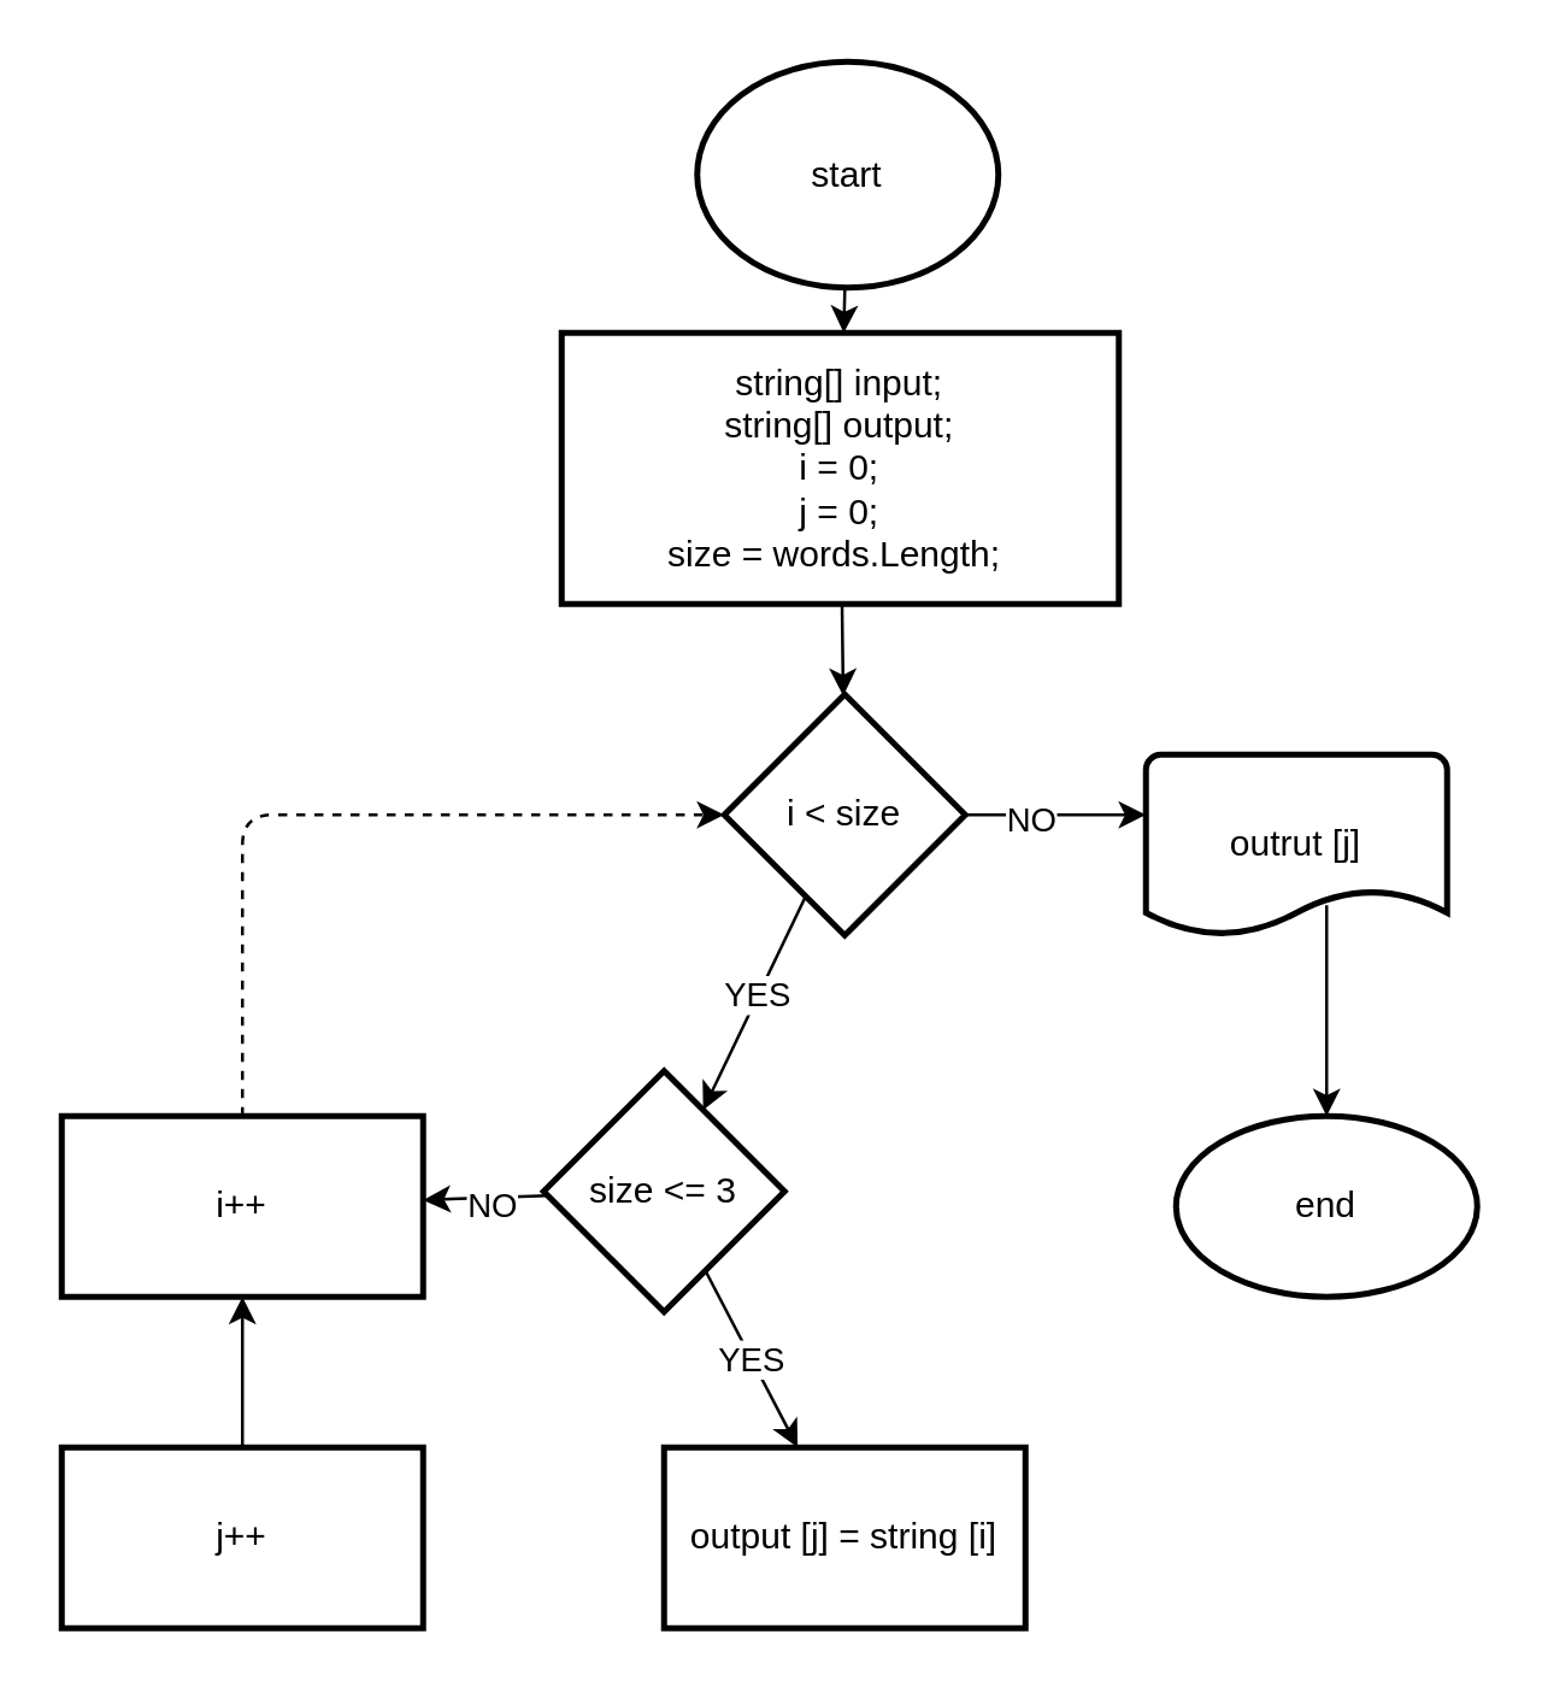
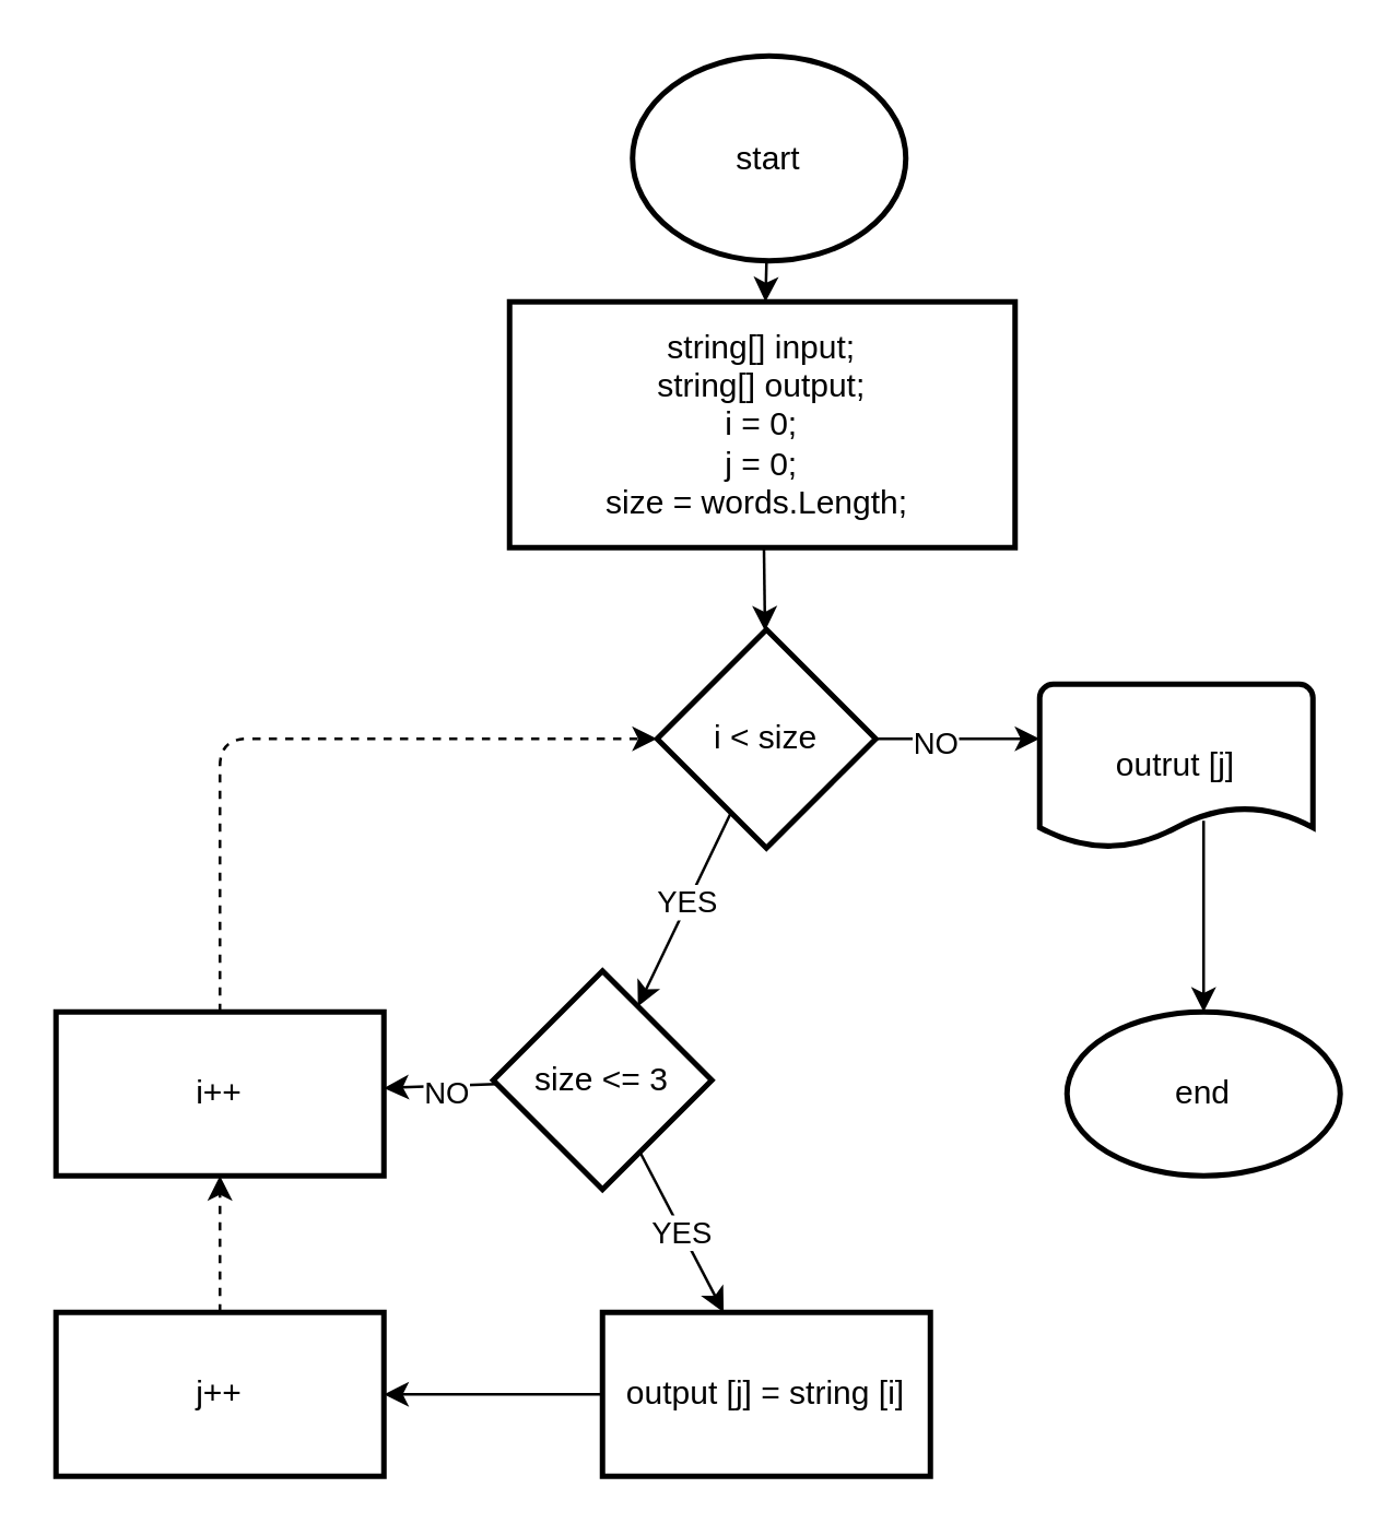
  <mxCell id="0" />
  <mxCell id="1" parent="0" />
  <mxCell id="2" value="" style="edgeStyle=none;html=1;" edge="1" parent="1" source="3" target="5"><mxGeometry relative="1" as="geometry" /></mxCell>
  <mxCell id="3" value="start" style="strokeWidth=2;html=1;shape=mxgraph.flowchart.start_1;whiteSpace=wrap;" vertex="1" parent="1"><mxGeometry x="231" y="20" width="100" height="75" as="geometry" /></mxCell>
  <mxCell id="4" value="" style="edgeStyle=none;html=1;" edge="1" parent="1" source="5" target="10"><mxGeometry relative="1" as="geometry" /></mxCell>
  <mxCell id="5" value="string[] input;&lt;br&gt;string[] output;&lt;br&gt;i = 0;&lt;br&gt;j = 0;&lt;br&gt;size = words.Length;&amp;nbsp;" style="whiteSpace=wrap;html=1;strokeWidth=2;" vertex="1" parent="1"><mxGeometry x="186" y="110" width="185" height="90" as="geometry" /></mxCell>
  <mxCell id="6" value="" style="edgeStyle=none;html=1;" edge="1" parent="1" source="10"><mxGeometry relative="1" as="geometry"><mxPoint x="380" y="270" as="targetPoint" /></mxGeometry></mxCell>
  <mxCell id="7" value="NO" style="edgeLabel;html=1;align=center;verticalAlign=middle;resizable=0;points=[];" vertex="1" connectable="0" parent="6"><mxGeometry x="-0.3" y="-1" relative="1" as="geometry"><mxPoint as="offset" /></mxGeometry></mxCell>
  <mxCell id="8" value="" style="edgeStyle=none;html=1;" edge="1" parent="1" source="10" target="17"><mxGeometry relative="1" as="geometry" /></mxCell>
  <mxCell id="9" value="YES" style="edgeLabel;html=1;align=center;verticalAlign=middle;resizable=0;points=[];" vertex="1" connectable="0" parent="8"><mxGeometry x="-0.08" y="-1" relative="1" as="geometry"><mxPoint as="offset" /></mxGeometry></mxCell>
  <mxCell id="10" value="i &amp;lt; size" style="rhombus;whiteSpace=wrap;html=1;strokeWidth=2;" vertex="1" parent="1"><mxGeometry x="240" y="230" width="80" height="80" as="geometry" /></mxCell>
  <mxCell id="11" value="" style="edgeStyle=none;html=1;" edge="1" parent="1"><mxGeometry relative="1" as="geometry"><mxPoint x="440" y="300" as="sourcePoint" /><mxPoint x="440" y="370" as="targetPoint" /></mxGeometry></mxCell>
  <mxCell id="12" value="outrut [j]" style="strokeWidth=2;html=1;shape=mxgraph.flowchart.document2;whiteSpace=wrap;size=0.25;" vertex="1" parent="1"><mxGeometry x="380" y="250" width="100" height="60" as="geometry" /></mxCell>
  <mxCell id="13" value="end" style="strokeWidth=2;html=1;shape=mxgraph.flowchart.start_1;whiteSpace=wrap;" vertex="1" parent="1"><mxGeometry x="390" y="370" width="100" height="60" as="geometry" /></mxCell>
  <mxCell id="14" value="YES" style="edgeStyle=none;html=1;" edge="1" parent="1" source="17" target="19"><mxGeometry relative="1" as="geometry" /></mxCell>
  <mxCell id="15" value="" style="edgeStyle=none;html=1;" edge="1" parent="1" source="17" target="23"><mxGeometry relative="1" as="geometry" /></mxCell>
  <mxCell id="16" value="NO" style="edgeLabel;html=1;align=center;verticalAlign=middle;resizable=0;points=[];" vertex="1" connectable="0" parent="15"><mxGeometry x="-0.06" y="2" relative="1" as="geometry"><mxPoint as="offset" /></mxGeometry></mxCell>
  <mxCell id="17" value="size &amp;lt;= 3" style="rhombus;whiteSpace=wrap;html=1;strokeWidth=2;" vertex="1" parent="1"><mxGeometry x="180" y="355" width="80" height="80" as="geometry" /></mxCell>
+ <mxCell id="18" value="" style="edgeStyle=none;html=1;" edge="1" parent="1" source="19" target="21"><mxGeometry relative="1" as="geometry" /></mxCell>
  <mxCell id="19" value="output [j] = string [i]" style="whiteSpace=wrap;html=1;strokeWidth=2;" vertex="1" parent="1"><mxGeometry x="220" y="480" width="120" height="60" as="geometry" /></mxCell>
- <mxCell id="20" value="" style="edgeStyle=none;html=1;" edge="1" parent="1" source="21" target="23"><mxGeometry relative="1" as="geometry" /></mxCell>
+ <mxCell id="20" value="" style="edgeStyle=none;html=1;dashed=1;" edge="1" parent="1" source="21" target="23"><mxGeometry relative="1" as="geometry" /></mxCell>
  <mxCell id="21" value="j++" style="whiteSpace=wrap;html=1;strokeWidth=2;" vertex="1" parent="1"><mxGeometry x="20" y="480" width="120" height="60" as="geometry" /></mxCell>
  <mxCell id="22" style="edgeStyle=none;html=1;entryX=0;entryY=0.5;entryDx=0;entryDy=0;dashed=1;" edge="1" parent="1" source="23" target="10"><mxGeometry relative="1" as="geometry"><Array as="points"><mxPoint x="80" y="270" /></Array></mxGeometry></mxCell>
  <mxCell id="23" value="i++" style="whiteSpace=wrap;html=1;strokeWidth=2;" vertex="1" parent="1"><mxGeometry x="20" y="370" width="120" height="60" as="geometry" /></mxCell>
